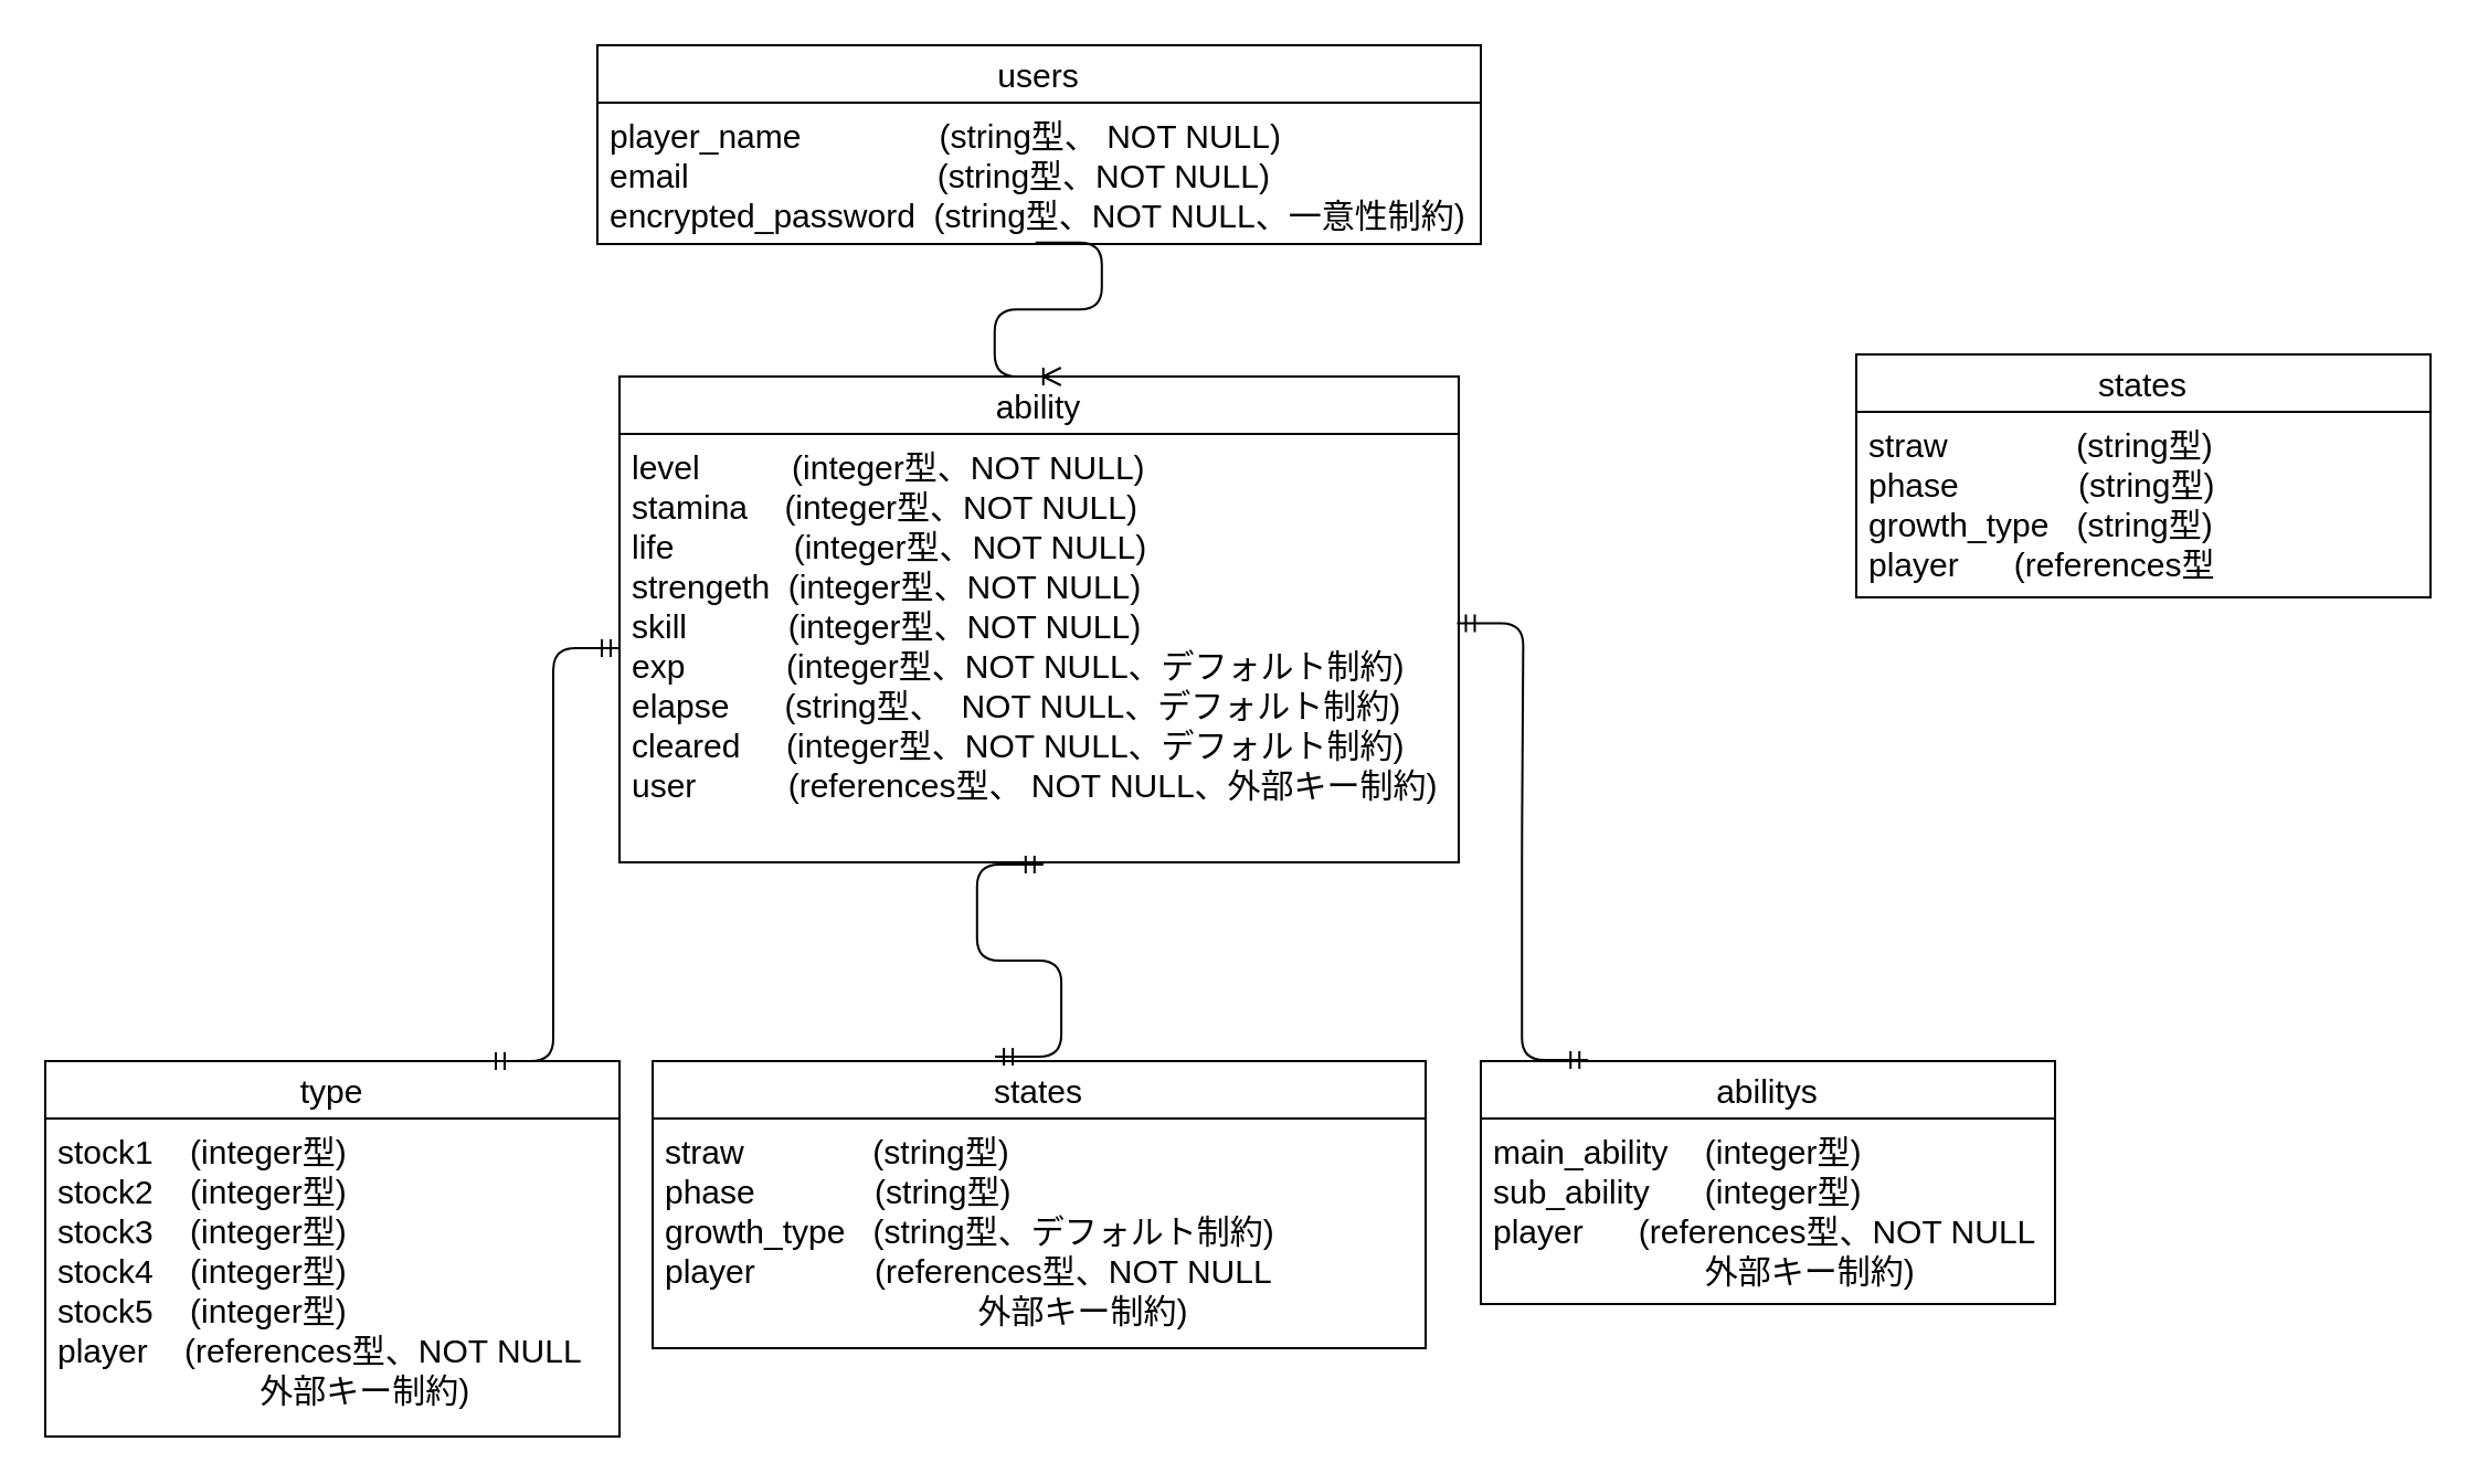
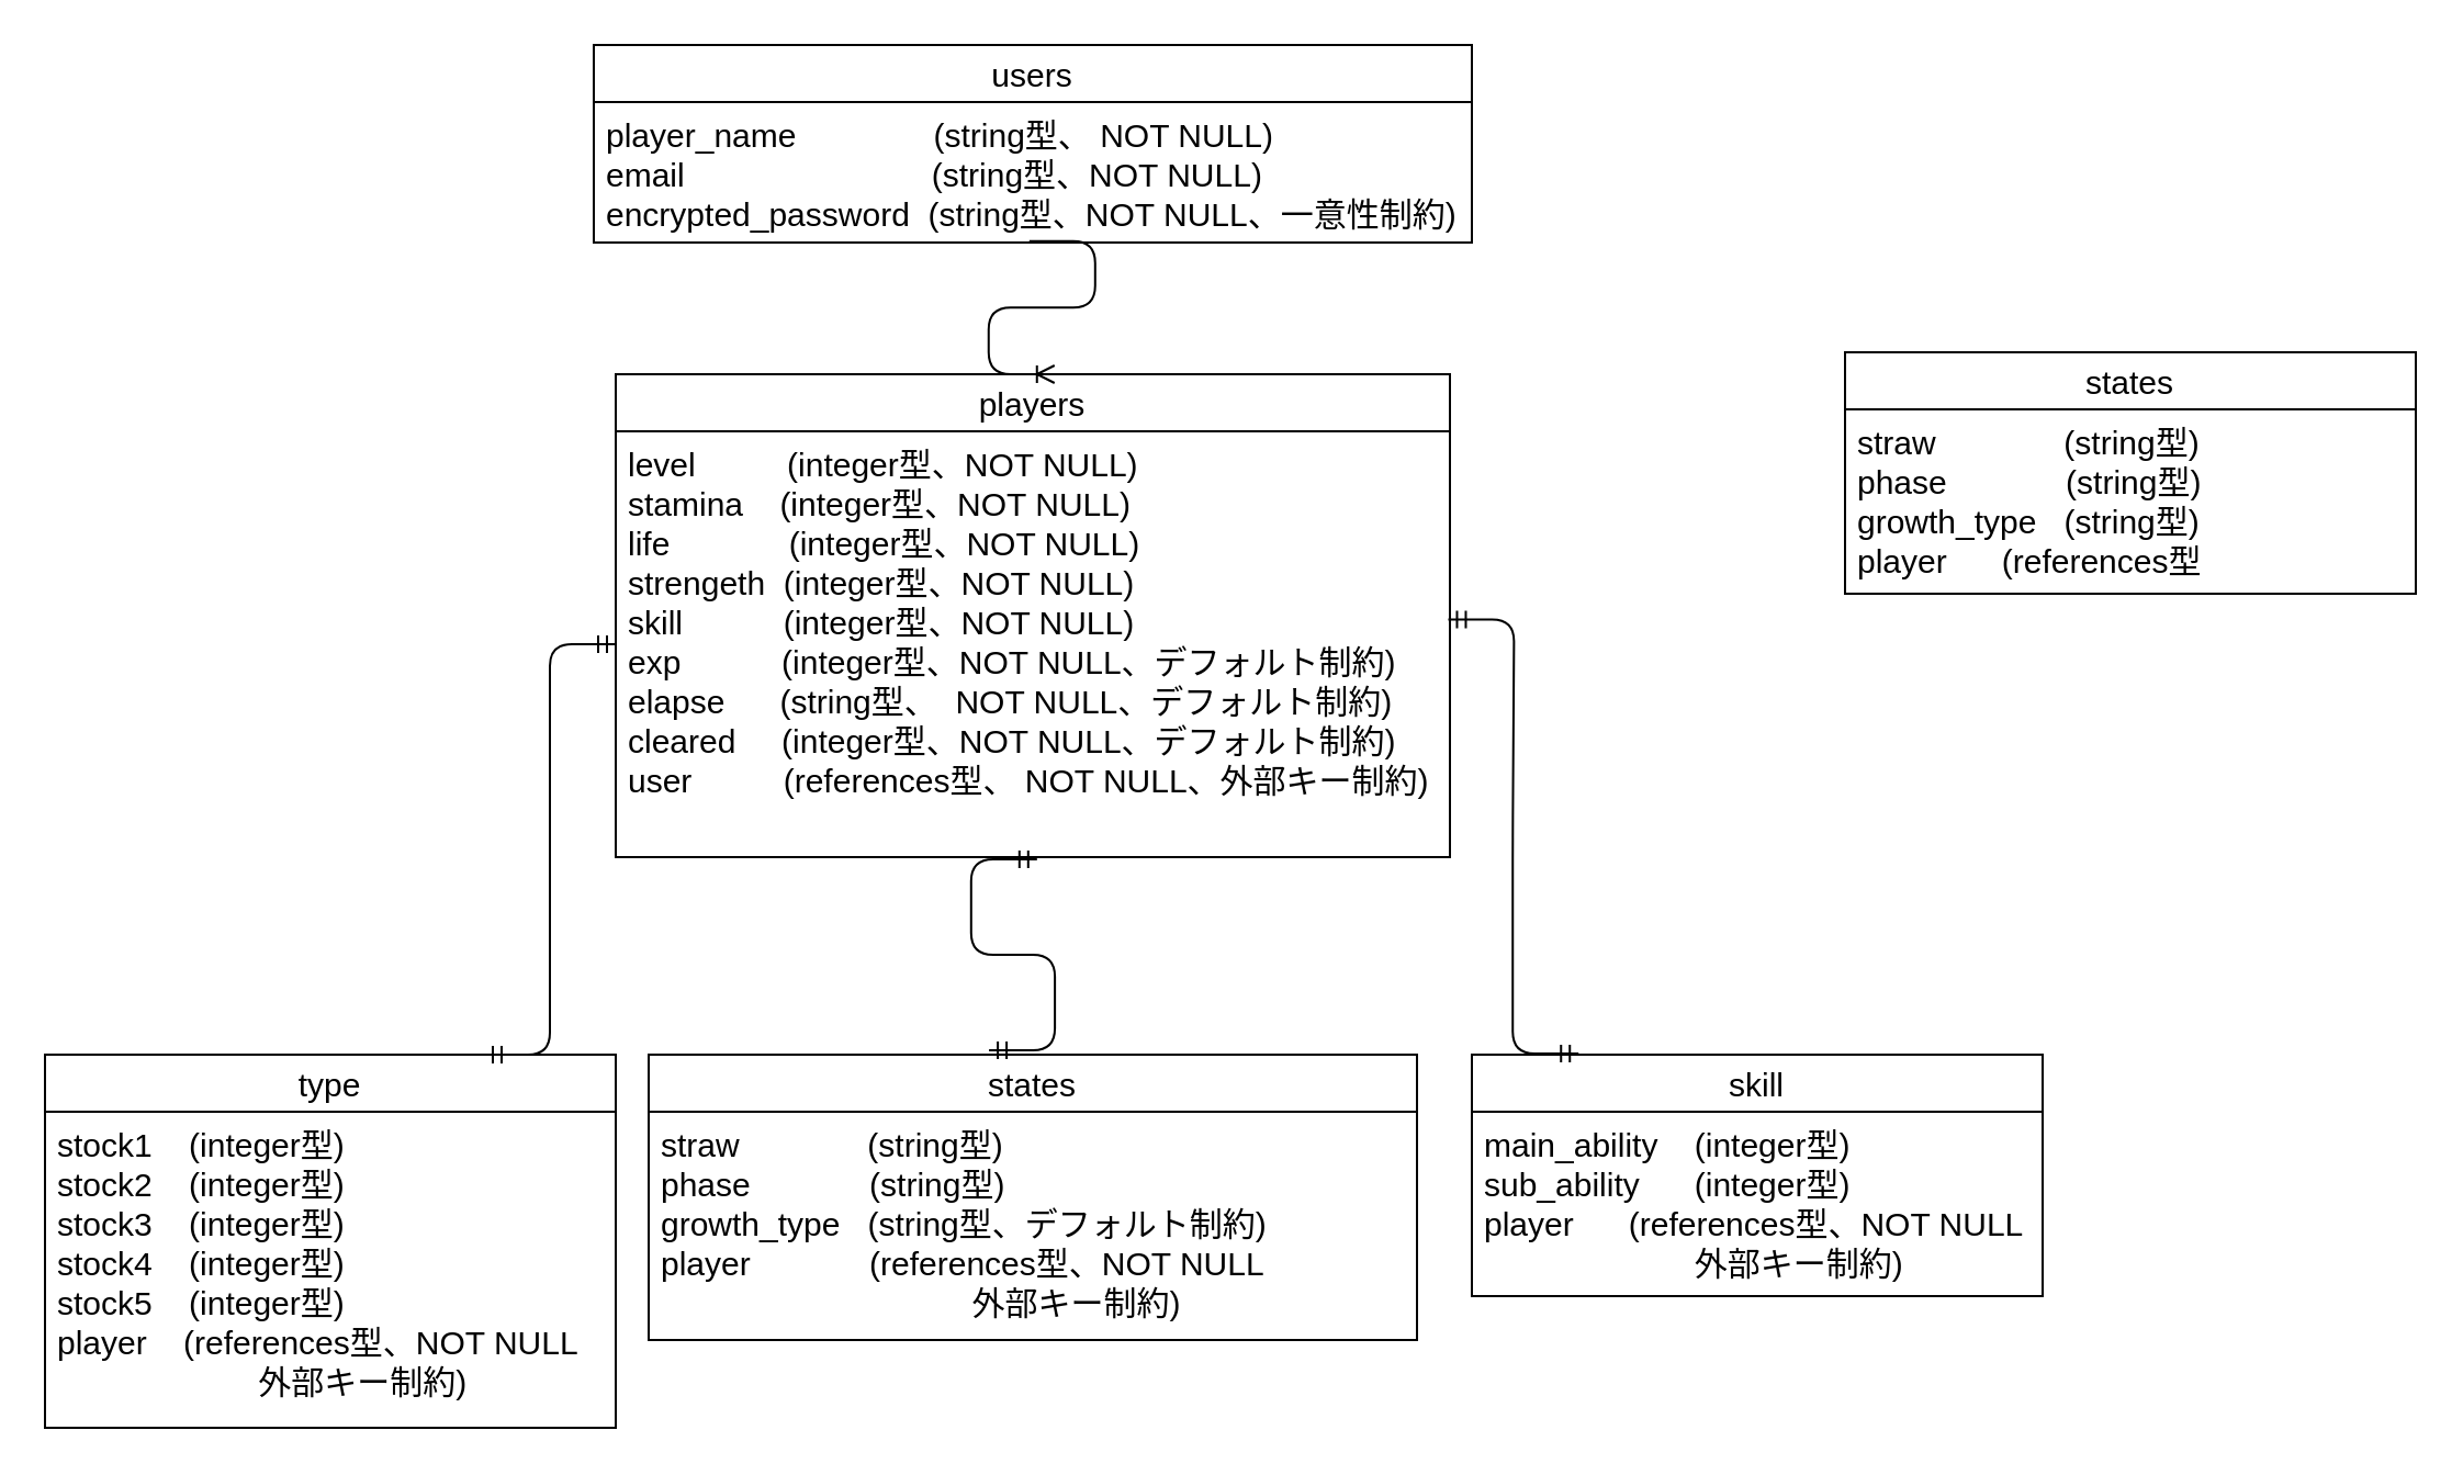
  <mxCell id="0" />
  <mxCell id="1" parent="0" />
  <mxCell id="2" value="users" style="swimlane;fontStyle=0;childLayout=stackLayout;horizontal=1;startSize=26;horizontalStack=0;resizeParent=1;resizeParentMax=0;resizeLast=0;collapsible=1;marginBottom=0;align=center;fontSize=15;" parent="1" vertex="1"><mxGeometry x="270" y="20" width="400" height="90" as="geometry" /></mxCell>
  <mxCell id="3" value="player_name               (string型、 NOT NULL)&#10;email                           (string型、NOT NULL)&#10;encrypted_password  (string型、NOT NULL、一意性制約)" style="text;strokeColor=none;fillColor=none;spacingLeft=4;spacingRight=4;overflow=hidden;rotatable=0;points=[[0,0.5],[1,0.5]];portConstraint=eastwest;fontSize=15;spacingTop=0;spacingBottom=4;" parent="2" vertex="1"><mxGeometry y="26" width="400" height="64" as="geometry" /></mxCell>
- <mxCell id="4" value="ability" style="swimlane;fontStyle=0;childLayout=stackLayout;horizontal=1;startSize=26;horizontalStack=0;resizeParent=1;resizeParentMax=0;resizeLast=0;collapsible=1;marginBottom=0;align=center;fontSize=15;" parent="1" vertex="1"><mxGeometry x="280" y="170" width="380" height="220" as="geometry" /></mxCell>
+ <mxCell id="4" value="players" style="swimlane;fontStyle=0;childLayout=stackLayout;horizontal=1;startSize=26;horizontalStack=0;resizeParent=1;resizeParentMax=0;resizeLast=0;collapsible=1;marginBottom=0;align=center;fontSize=15;" parent="1" vertex="1"><mxGeometry x="280" y="170" width="380" height="220" as="geometry" /></mxCell>
  <mxCell id="5" value="level          (integer型、NOT NULL)&#10;stamina    (integer型、NOT NULL)&#10;life             (integer型、NOT NULL)&#10;strengeth  (integer型、NOT NULL)&#10;skill           (integer型、NOT NULL)&#10;exp           (integer型、NOT NULL、デフォルト制約)&#10;elapse      (string型、  NOT NULL、デフォルト制約)&#10;cleared     (integer型、NOT NULL、デフォルト制約)&#10;user          (references型、 NOT NULL、外部キー制約)&#10;" style="text;strokeColor=none;fillColor=none;spacingLeft=4;spacingRight=4;overflow=hidden;rotatable=0;points=[[0,0.5],[1,0.5]];portConstraint=eastwest;fontSize=15;spacingTop=0;spacingBottom=4;" parent="4" vertex="1"><mxGeometry y="26" width="380" height="194" as="geometry" /></mxCell>
  <mxCell id="6" value="states" style="swimlane;fontStyle=0;childLayout=stackLayout;horizontal=1;startSize=26;horizontalStack=0;resizeParent=1;resizeParentMax=0;resizeLast=0;collapsible=1;marginBottom=0;align=center;fontSize=15;" parent="1" vertex="1"><mxGeometry x="295" y="480" width="350" height="130" as="geometry" /></mxCell>
  <mxCell id="7" value="straw              (string型)&#10;phase             (string型)&#10;growth_type   (string型、デフォルト制約)&#10;player             (references型、NOT NULL&#10;                                  外部キー制約)" style="text;strokeColor=none;fillColor=none;spacingLeft=4;spacingRight=4;overflow=hidden;rotatable=0;points=[[0,0.5],[1,0.5]];portConstraint=eastwest;fontSize=15;spacingTop=0;spacingBottom=4;" parent="6" vertex="1"><mxGeometry y="26" width="350" height="104" as="geometry" /></mxCell>
- <mxCell id="8" value="abilitys" style="swimlane;fontStyle=0;childLayout=stackLayout;horizontal=1;startSize=26;horizontalStack=0;resizeParent=1;resizeParentMax=0;resizeLast=0;collapsible=1;marginBottom=0;align=center;fontSize=15;" parent="1" vertex="1"><mxGeometry x="670" y="480" width="260" height="110" as="geometry" /></mxCell>
+ <mxCell id="8" value="skill" style="swimlane;fontStyle=0;childLayout=stackLayout;horizontal=1;startSize=26;horizontalStack=0;resizeParent=1;resizeParentMax=0;resizeLast=0;collapsible=1;marginBottom=0;align=center;fontSize=15;" parent="1" vertex="1"><mxGeometry x="670" y="480" width="260" height="110" as="geometry" /></mxCell>
  <mxCell id="9" value="main_ability    (integer型)&#10;sub_ability      (integer型)&#10;player      (references型、NOT NULL&#10;                       外部キー制約)" style="text;strokeColor=none;fillColor=none;spacingLeft=4;spacingRight=4;overflow=hidden;rotatable=0;points=[[0,0.5],[1,0.5]];portConstraint=eastwest;fontSize=15;spacingTop=0;spacingBottom=4;" parent="8" vertex="1"><mxGeometry y="26" width="260" height="84" as="geometry" /></mxCell>
  <mxCell id="10" value="type" style="swimlane;fontStyle=0;childLayout=stackLayout;horizontal=1;startSize=26;horizontalStack=0;resizeParent=1;resizeParentMax=0;resizeLast=0;collapsible=1;marginBottom=0;align=center;fontSize=15;" parent="1" vertex="1"><mxGeometry x="20" y="480" width="260" height="170" as="geometry" /></mxCell>
  <mxCell id="11" value="stock1    (integer型)&#10;stock2    (integer型)&#10;stock3    (integer型)&#10;stock4    (integer型)&#10;stock5    (integer型) &#10;player    (references型、NOT NULL&#10;                      外部キー制約)" style="text;strokeColor=none;fillColor=none;spacingLeft=4;spacingRight=4;overflow=hidden;rotatable=0;points=[[0,0.5],[1,0.5]];portConstraint=eastwest;fontSize=15;spacingTop=0;spacingBottom=4;" parent="10" vertex="1"><mxGeometry y="26" width="260" height="144" as="geometry" /></mxCell>
  <mxCell id="12" value="" style="edgeStyle=entityRelationEdgeStyle;fontSize=12;html=1;endArrow=ERoneToMany;exitX=0.496;exitY=0.99;exitDx=0;exitDy=0;exitPerimeter=0;entryX=0.526;entryY=0;entryDx=0;entryDy=0;entryPerimeter=0;" parent="1" source="3" target="4" edge="1"><mxGeometry width="100" height="100" relative="1" as="geometry"><mxPoint x="440" y="410" as="sourcePoint" /><mxPoint x="510" y="150" as="targetPoint" /></mxGeometry></mxCell>
  <mxCell id="13" value="" style="edgeStyle=entityRelationEdgeStyle;fontSize=12;html=1;endArrow=ERmandOne;startArrow=ERmandOne;entryX=0.998;entryY=0.442;entryDx=0;entryDy=0;entryPerimeter=0;exitX=0.187;exitY=-0.004;exitDx=0;exitDy=0;exitPerimeter=0;" parent="1" source="8" target="5" edge="1"><mxGeometry width="100" height="100" relative="1" as="geometry"><mxPoint x="500" y="570" as="sourcePoint" /><mxPoint x="560" y="360" as="targetPoint" /></mxGeometry></mxCell>
  <mxCell id="14" value="" style="edgeStyle=entityRelationEdgeStyle;fontSize=12;html=1;endArrow=ERmandOne;startArrow=ERmandOne;entryX=0.505;entryY=1.005;entryDx=0;entryDy=0;entryPerimeter=0;exitX=0.443;exitY=-0.015;exitDx=0;exitDy=0;exitPerimeter=0;" parent="1" source="6" target="5" edge="1"><mxGeometry width="100" height="100" relative="1" as="geometry"><mxPoint x="390" y="360" as="sourcePoint" /><mxPoint x="490" y="260" as="targetPoint" /></mxGeometry></mxCell>
  <mxCell id="15" value="" style="edgeStyle=entityRelationEdgeStyle;fontSize=12;html=1;endArrow=ERmandOne;startArrow=ERmandOne;entryX=0;entryY=0.5;entryDx=0;entryDy=0;" parent="1" target="5" edge="1"><mxGeometry width="100" height="100" relative="1" as="geometry"><mxPoint x="220" y="480" as="sourcePoint" /><mxPoint x="280" y="283" as="targetPoint" /></mxGeometry></mxCell>
  <mxCell id="16" value="states" style="swimlane;fontStyle=0;childLayout=stackLayout;horizontal=1;startSize=26;horizontalStack=0;resizeParent=1;resizeParentMax=0;resizeLast=0;collapsible=1;marginBottom=0;align=center;fontSize=15;" parent="1" vertex="1"><mxGeometry x="840" y="160" width="260" height="110" as="geometry" /></mxCell>
  <mxCell id="17" value="straw              (string型)&#10;phase             (string型)&#10;growth_type   (string型)&#10;player      (references型" style="text;strokeColor=none;fillColor=none;spacingLeft=4;spacingRight=4;overflow=hidden;rotatable=0;points=[[0,0.5],[1,0.5]];portConstraint=eastwest;fontSize=15;spacingTop=0;spacingBottom=4;" parent="16" vertex="1"><mxGeometry y="26" width="260" height="84" as="geometry" /></mxCell>
